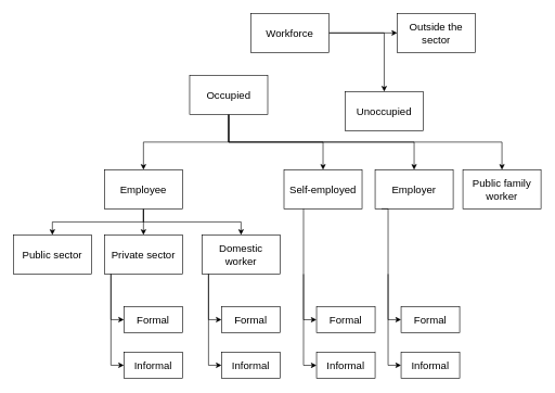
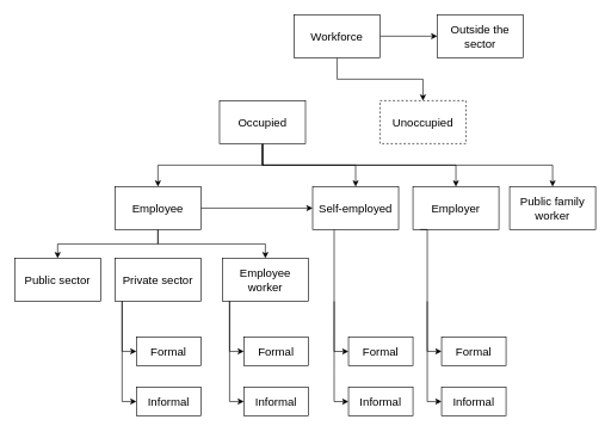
  <mxCell id="0" />
  <mxCell id="1" parent="0" />
  <mxCell id="2" value="" style="edgeStyle=orthogonalEdgeStyle;rounded=0;orthogonalLoop=1;jettySize=auto;html=1;fontSize=16;" edge="1" parent="1" source="4" target="5"><mxGeometry relative="1" as="geometry" /></mxCell>
  <mxCell id="3" value="" style="edgeStyle=orthogonalEdgeStyle;rounded=0;orthogonalLoop=1;jettySize=auto;html=1;fontSize=16;" edge="1" parent="1" source="4" target="11"><mxGeometry relative="1" as="geometry" /></mxCell>
- <mxCell id="4" value="Workforce" style="rounded=0;whiteSpace=wrap;html=1;fontSize=16;" vertex="1" parent="1"><mxGeometry x="385" y="20" width="120" height="60" as="geometry" /></mxCell>
+ <mxCell id="4" value="Workforce" style="rounded=0;whiteSpace=wrap;html=1;fontSize=16;" vertex="1" parent="1"><mxGeometry x="410" y="20" width="120" height="60" as="geometry" /></mxCell>
  <mxCell id="5" value="Outside the sector" style="whiteSpace=wrap;html=1;rounded=0;fontSize=16;" vertex="1" parent="1"><mxGeometry x="610" y="20" width="120" height="60" as="geometry" /></mxCell>
  <mxCell id="6" value="" style="edgeStyle=orthogonalEdgeStyle;rounded=0;orthogonalLoop=1;jettySize=auto;html=1;exitX=0.5;exitY=1;exitDx=0;exitDy=0;fontSize=16;" edge="1" parent="1" source="10" target="15"><mxGeometry relative="1" as="geometry" /></mxCell>
  <mxCell id="7" value="" style="edgeStyle=orthogonalEdgeStyle;rounded=0;orthogonalLoop=1;jettySize=auto;html=1;exitX=0.5;exitY=1;exitDx=0;exitDy=0;fontSize=16;" edge="1" parent="1" source="10" target="16"><mxGeometry relative="1" as="geometry" /></mxCell>
  <mxCell id="8" value="" style="edgeStyle=orthogonalEdgeStyle;rounded=0;orthogonalLoop=1;jettySize=auto;html=1;exitX=0.5;exitY=1;exitDx=0;exitDy=0;fontSize=16;" edge="1" parent="1" source="10" target="17"><mxGeometry relative="1" as="geometry" /></mxCell>
  <mxCell id="9" value="" style="edgeStyle=orthogonalEdgeStyle;rounded=0;orthogonalLoop=1;jettySize=auto;html=1;exitX=0.5;exitY=1;exitDx=0;exitDy=0;fontSize=16;" edge="1" parent="1" source="10" target="18"><mxGeometry relative="1" as="geometry" /></mxCell>
- <mxCell id="10" value="Occupied" style="whiteSpace=wrap;html=1;rounded=0;fontSize=16;" vertex="1" parent="1"><mxGeometry x="291" y="115" width="120" height="60" as="geometry" /></mxCell>
- <mxCell id="11" value="Unoccupied" style="whiteSpace=wrap;html=1;rounded=0;fontSize=16;" vertex="1" parent="1"><mxGeometry x="530" y="140" width="120" height="60" as="geometry" /></mxCell>
+ <mxCell id="10" value="Occupied" style="whiteSpace=wrap;html=1;rounded=0;fontSize=16;" vertex="1" parent="1"><mxGeometry x="306" y="140" width="120" height="60" as="geometry" /></mxCell>
+ <mxCell id="11" value="Unoccupied" style="whiteSpace=wrap;html=1;rounded=0;fontSize=16;dashed=1;" vertex="1" parent="1"><mxGeometry x="530" y="140" width="120" height="60" as="geometry" /></mxCell>
  <mxCell id="12" value="" style="edgeStyle=orthogonalEdgeStyle;rounded=0;orthogonalLoop=1;jettySize=auto;html=1;exitX=0.5;exitY=1;exitDx=0;exitDy=0;fontSize=16;" edge="1" parent="1" source="15" target="19"><mxGeometry relative="1" as="geometry" /></mxCell>
- <mxCell id="13" value="" style="edgeStyle=orthogonalEdgeStyle;rounded=0;orthogonalLoop=1;jettySize=auto;html=1;fontSize=16;" edge="1" parent="1" source="15" target="20"><mxGeometry relative="1" as="geometry" /></mxCell>
+ <mxCell id="13" value="" style="edgeStyle=orthogonalEdgeStyle;rounded=0;orthogonalLoop=1;jettySize=auto;html=1;fontSize=16;" edge="1" parent="1" source="15" target="16"><mxGeometry relative="1" as="geometry" /></mxCell>
  <mxCell id="14" value="" style="edgeStyle=orthogonalEdgeStyle;rounded=0;orthogonalLoop=1;jettySize=auto;html=1;exitX=0.5;exitY=1;exitDx=0;exitDy=0;fontSize=16;" edge="1" parent="1" source="15" target="21"><mxGeometry relative="1" as="geometry" /></mxCell>
  <mxCell id="15" value="Employee" style="whiteSpace=wrap;html=1;rounded=0;fontSize=16;" vertex="1" parent="1"><mxGeometry x="160" y="260" width="120" height="60" as="geometry" /></mxCell>
  <mxCell id="16" value="Self-employed" style="whiteSpace=wrap;html=1;rounded=0;fontSize=16;" vertex="1" parent="1"><mxGeometry x="436" y="260" width="120" height="60" as="geometry" /></mxCell>
  <mxCell id="17" value="Employer" style="whiteSpace=wrap;html=1;rounded=0;fontSize=16;" vertex="1" parent="1"><mxGeometry x="576.04" y="260" width="120" height="60" as="geometry" /></mxCell>
  <mxCell id="18" value="Public family worker" style="whiteSpace=wrap;html=1;rounded=0;fontSize=16;" vertex="1" parent="1"><mxGeometry x="711" y="260" width="120" height="60" as="geometry" /></mxCell>
  <mxCell id="19" value="Public sector" style="whiteSpace=wrap;html=1;rounded=0;fontSize=16;" vertex="1" parent="1"><mxGeometry x="20" y="360" width="120" height="60" as="geometry" /></mxCell>
  <mxCell id="20" value="Private sector" style="whiteSpace=wrap;html=1;rounded=0;fontSize=16;" vertex="1" parent="1"><mxGeometry x="160" y="360" width="120" height="60" as="geometry" /></mxCell>
- <mxCell id="21" value="Domestic worker" style="whiteSpace=wrap;html=1;rounded=0;fontSize=16;" vertex="1" parent="1"><mxGeometry x="310" y="360" width="120" height="60" as="geometry" /></mxCell>
+ <mxCell id="21" value="Employee worker" style="whiteSpace=wrap;html=1;rounded=0;fontSize=16;" vertex="1" parent="1"><mxGeometry x="310" y="360" width="120" height="60" as="geometry" /></mxCell>
  <mxCell id="22" value="Informal" style="whiteSpace=wrap;html=1;rounded=0;fontSize=16;" vertex="1" parent="1"><mxGeometry x="190" y="540" width="90" height="40" as="geometry" /></mxCell>
  <mxCell id="23" value="Formal" style="whiteSpace=wrap;html=1;rounded=0;fontSize=16;" vertex="1" parent="1"><mxGeometry x="190" y="470" width="90" height="40" as="geometry" /></mxCell>
  <mxCell id="24" value="Informal" style="whiteSpace=wrap;html=1;rounded=0;fontSize=16;" vertex="1" parent="1"><mxGeometry x="340" y="540" width="90" height="40" as="geometry" /></mxCell>
  <mxCell id="25" value="Formal" style="whiteSpace=wrap;html=1;rounded=0;fontSize=16;" vertex="1" parent="1"><mxGeometry x="340" y="470" width="90" height="40" as="geometry" /></mxCell>
  <mxCell id="26" value="Informal" style="whiteSpace=wrap;html=1;rounded=0;fontSize=16;" vertex="1" parent="1"><mxGeometry x="616" y="540" width="90" height="40" as="geometry" /></mxCell>
  <mxCell id="27" value="Formal" style="whiteSpace=wrap;html=1;rounded=0;fontSize=16;" vertex="1" parent="1"><mxGeometry x="616" y="470" width="90" height="40" as="geometry" /></mxCell>
  <mxCell id="28" value="" style="edgeStyle=orthogonalEdgeStyle;rounded=0;orthogonalLoop=1;jettySize=auto;html=1;entryX=0;entryY=0.5;entryDx=0;entryDy=0;fontSize=16;" edge="1" parent="1"><mxGeometry relative="1" as="geometry"><mxPoint x="170" y="420" as="sourcePoint" /><mxPoint x="190" y="560" as="targetPoint" /><Array as="points"><mxPoint x="170" y="560" /></Array></mxGeometry></mxCell>
  <mxCell id="29" value="" style="edgeStyle=orthogonalEdgeStyle;rounded=0;orthogonalLoop=1;jettySize=auto;html=1;entryX=0;entryY=0.5;entryDx=0;entryDy=0;fontSize=16;" edge="1" parent="1"><mxGeometry relative="1" as="geometry"><mxPoint x="170" y="420" as="sourcePoint" /><mxPoint x="190" y="490" as="targetPoint" /><Array as="points"><mxPoint x="170" y="490" /></Array></mxGeometry></mxCell>
  <mxCell id="30" value="" style="edgeStyle=orthogonalEdgeStyle;rounded=0;orthogonalLoop=1;jettySize=auto;html=1;entryX=0;entryY=0.5;entryDx=0;entryDy=0;fontSize=16;" edge="1" parent="1"><mxGeometry relative="1" as="geometry"><mxPoint x="320" y="420" as="sourcePoint" /><mxPoint x="340" y="560" as="targetPoint" /><Array as="points"><mxPoint x="320" y="560" /></Array></mxGeometry></mxCell>
  <mxCell id="31" value="" style="edgeStyle=orthogonalEdgeStyle;rounded=0;orthogonalLoop=1;jettySize=auto;html=1;entryX=0;entryY=0.5;entryDx=0;entryDy=0;fontSize=16;" edge="1" parent="1"><mxGeometry relative="1" as="geometry"><mxPoint x="320" y="420" as="sourcePoint" /><mxPoint x="340" y="490" as="targetPoint" /><Array as="points"><mxPoint x="320" y="490" /></Array></mxGeometry></mxCell>
  <mxCell id="32" value="" style="edgeStyle=orthogonalEdgeStyle;rounded=0;orthogonalLoop=1;jettySize=auto;html=1;entryX=0;entryY=0.5;entryDx=0;entryDy=0;fontSize=16;" edge="1" parent="1"><mxGeometry relative="1" as="geometry"><mxPoint x="596" y="420" as="sourcePoint" /><mxPoint x="616" y="560" as="targetPoint" /><Array as="points"><mxPoint x="596" y="560" /></Array></mxGeometry></mxCell>
  <mxCell id="33" value="" style="edgeStyle=orthogonalEdgeStyle;rounded=0;orthogonalLoop=1;jettySize=auto;html=1;entryX=0;entryY=0.5;entryDx=0;entryDy=0;exitX=0.083;exitY=0.998;exitDx=0;exitDy=0;exitPerimeter=0;fontSize=16;" edge="1" parent="1" source="17"><mxGeometry relative="1" as="geometry"><mxPoint x="596" y="420" as="sourcePoint" /><mxPoint x="616" y="490" as="targetPoint" /><Array as="points"><mxPoint x="596" y="490" /></Array></mxGeometry></mxCell>
  <mxCell id="34" value="Informal" style="whiteSpace=wrap;html=1;rounded=0;fontSize=16;" vertex="1" parent="1"><mxGeometry x="486.04" y="540.12" width="90" height="40" as="geometry" /></mxCell>
  <mxCell id="35" value="Formal" style="whiteSpace=wrap;html=1;rounded=0;fontSize=16;" vertex="1" parent="1"><mxGeometry x="486.04" y="470.12" width="90" height="40" as="geometry" /></mxCell>
  <mxCell id="36" value="" style="edgeStyle=orthogonalEdgeStyle;rounded=0;orthogonalLoop=1;jettySize=auto;html=1;entryX=0;entryY=0.5;entryDx=0;entryDy=0;fontSize=16;" edge="1" parent="1"><mxGeometry relative="1" as="geometry"><mxPoint x="466.04" y="420.12" as="sourcePoint" /><mxPoint x="486.04" y="560.12" as="targetPoint" /><Array as="points"><mxPoint x="466.04" y="560.12" /></Array></mxGeometry></mxCell>
  <mxCell id="37" value="" style="edgeStyle=orthogonalEdgeStyle;rounded=0;orthogonalLoop=1;jettySize=auto;html=1;entryX=0;entryY=0.5;entryDx=0;entryDy=0;exitX=0.083;exitY=0.998;exitDx=0;exitDy=0;exitPerimeter=0;fontSize=16;" edge="1" parent="1"><mxGeometry relative="1" as="geometry"><mxPoint x="466" y="320" as="sourcePoint" /><mxPoint x="486.04" y="490.12" as="targetPoint" /><Array as="points"><mxPoint x="466.04" y="490.12" /></Array></mxGeometry></mxCell>
